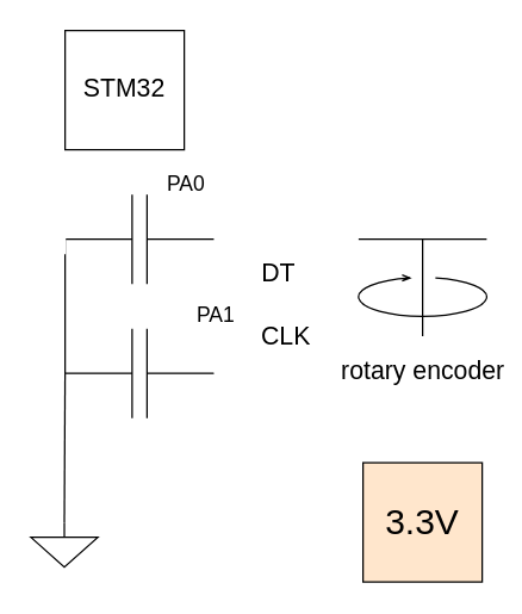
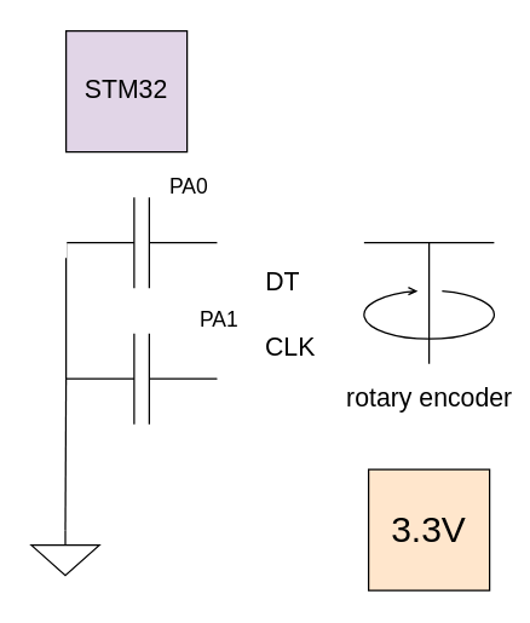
  <mxCell id="0" />
  <mxCell id="1" parent="0" />
  <mxCell id="2" style="edgeStyle=orthogonalEdgeStyle;rounded=0;html=1;exitX=1;exitY=0.5;exitDx=0;exitDy=0;exitPerimeter=0;entryX=1;entryY=0.75;entryDx=0;entryDy=0;fontSize=17;endArrow=none;endFill=0;strokeColor=#FFFFFF;shadow=0;jumpStyle=none;" edge="1" parent="1" source="4" target="18"><mxGeometry relative="1" as="geometry"><Array as="points"><mxPoint x="149" y="250" /><mxPoint x="149" y="40" /><mxPoint x="119" y="40" /><mxPoint x="119" y="80" /></Array></mxGeometry></mxCell>
  <mxCell id="3" value="PA1&lt;br style=&quot;font-size: 14px;&quot;&gt;" style="edgeLabel;html=1;align=center;verticalAlign=middle;resizable=0;points=[];fontSize=14;" vertex="1" connectable="0" parent="2"><mxGeometry x="0.388" y="-4" relative="1" as="geometry"><mxPoint x="-10" y="155" as="offset" /></mxGeometry></mxCell>
  <mxCell id="4" value="" style="pointerEvents=1;verticalLabelPosition=bottom;shadow=0;dashed=0;align=center;html=1;verticalAlign=top;shape=mxgraph.electrical.capacitors.capacitor_1;" vertex="1" parent="1"><mxGeometry x="43" y="220" width="100" height="60" as="geometry" /></mxCell>
  <mxCell id="5" style="edgeStyle=orthogonalEdgeStyle;rounded=0;html=1;exitX=1;exitY=0.5;exitDx=0;exitDy=0;exitPerimeter=0;entryX=1;entryY=0.5;entryDx=0;entryDy=0;fontSize=17;endArrow=none;endFill=0;strokeColor=#FFFFFF;" edge="1" parent="1" source="7" target="18"><mxGeometry relative="1" as="geometry"><Array as="points"><mxPoint x="129" y="160" /><mxPoint x="129" y="60" /></Array></mxGeometry></mxCell>
  <mxCell id="6" value="PA0" style="edgeLabel;html=1;align=center;verticalAlign=middle;resizable=0;points=[];fontSize=14;" vertex="1" connectable="0" parent="5"><mxGeometry x="-0.137" y="-1" relative="1" as="geometry"><mxPoint x="-7" as="offset" /></mxGeometry></mxCell>
  <mxCell id="7" value="" style="pointerEvents=1;verticalLabelPosition=bottom;shadow=0;dashed=0;align=center;html=1;verticalAlign=top;shape=mxgraph.electrical.capacitors.capacitor_1;" vertex="1" parent="1"><mxGeometry x="43" y="130" width="100" height="60" as="geometry" /></mxCell>
  <mxCell id="8" style="edgeStyle=orthogonalEdgeStyle;html=1;exitX=0.5;exitY=0;exitDx=0;exitDy=0;exitPerimeter=0;fontSize=17;strokeColor=#FFFFFF;rounded=0;endArrow=none;endFill=0;entryX=0.007;entryY=0.973;entryDx=0;entryDy=0;entryPerimeter=0;" edge="1" parent="1" source="9" target="11"><mxGeometry relative="1" as="geometry"><mxPoint x="213" y="270" as="targetPoint" /><Array as="points"><mxPoint x="42" y="300" /><mxPoint x="229" y="300" /></Array></mxGeometry></mxCell>
  <mxCell id="9" value="" style="pointerEvents=1;verticalLabelPosition=bottom;shadow=0;dashed=0;align=center;html=1;verticalAlign=top;shape=mxgraph.electrical.signal_sources.signal_ground;" vertex="1" parent="1"><mxGeometry x="20" y="350" width="45" height="30" as="geometry" /></mxCell>
  <mxCell id="10" value="&lt;font style=&quot;font-size: 24px&quot;&gt;3.3V&lt;/font&gt;" style="whiteSpace=wrap;html=1;aspect=fixed;fillColor=#ffe6cc;" vertex="1" parent="1"><mxGeometry x="243" y="310" width="80" height="80" as="geometry" /></mxCell>
- <mxCell id="11" value="&lt;font style=&quot;font-size: 17px&quot;&gt;rotary encoder&lt;/font&gt;" style="shape=mxgraph.pid.feeders.feeder_(rotary_table);html=1;pointerEvents=1;align=center;verticalLabelPosition=bottom;verticalAlign=top;dashed=0;fontSize=24;" vertex="1" parent="1"><mxGeometry x="238" y="160" width="90" height="65" as="geometry" /></mxCell>
+ <mxCell id="11" value="&lt;font style=&quot;font-size: 17px&quot;&gt;rotary encoder&lt;/font&gt;" style="shape=mxgraph.pid.feeders.feeder_(rotary_table);html=1;pointerEvents=1;align=center;verticalLabelPosition=bottom;verticalAlign=top;dashed=0;fontSize=24;" vertex="1" parent="1"><mxGeometry x="238" y="160" width="90" height="80" as="geometry" /></mxCell>
  <mxCell id="12" value="" style="endArrow=none;html=1;fontSize=17;exitX=0.5;exitY=0;exitDx=0;exitDy=0;exitPerimeter=0;entryX=0;entryY=0.5;entryDx=0;entryDy=0;entryPerimeter=0;" edge="1" parent="1" source="9" target="4"><mxGeometry width="50" height="50" relative="1" as="geometry"><mxPoint x="133" y="360" as="sourcePoint" /><mxPoint x="183" y="310" as="targetPoint" /></mxGeometry></mxCell>
  <mxCell id="13" value="" style="endArrow=none;html=1;fontSize=17;entryX=0;entryY=0.5;entryDx=0;entryDy=0;entryPerimeter=0;exitX=0;exitY=0.5;exitDx=0;exitDy=0;exitPerimeter=0;" edge="1" parent="1" source="4" target="7"><mxGeometry width="50" height="50" relative="1" as="geometry"><mxPoint x="-27" y="230" as="sourcePoint" /><mxPoint x="23" y="180" as="targetPoint" /></mxGeometry></mxCell>
  <mxCell id="14" value="" style="endArrow=none;html=1;fontSize=17;strokeColor=#FFFFFF;exitX=1;exitY=0.5;exitDx=0;exitDy=0;exitPerimeter=0;entryX=0.004;entryY=0.572;entryDx=0;entryDy=0;entryPerimeter=0;" edge="1" parent="1" source="7" target="11"><mxGeometry width="50" height="50" relative="1" as="geometry"><mxPoint x="143" y="230" as="sourcePoint" /><mxPoint x="193" y="180" as="targetPoint" /></mxGeometry></mxCell>
  <mxCell id="15" value="DT" style="edgeLabel;html=1;align=center;verticalAlign=middle;resizable=0;points=[];fontSize=17;" vertex="1" connectable="0" parent="14"><mxGeometry x="-0.377" y="2" relative="1" as="geometry"><mxPoint x="12" y="14" as="offset" /></mxGeometry></mxCell>
  <mxCell id="16" value="CLK" style="endArrow=none;html=1;fontSize=17;strokeColor=#FFFFFF;exitX=1;exitY=0.5;exitDx=0;exitDy=0;exitPerimeter=0;entryX=0.021;entryY=0.628;entryDx=0;entryDy=0;entryPerimeter=0;" edge="1" parent="1" source="4" target="11"><mxGeometry width="50" height="50" relative="1" as="geometry"><mxPoint x="163" y="260" as="sourcePoint" /><mxPoint x="213" y="210" as="targetPoint" /></mxGeometry></mxCell>
  <mxCell id="17" style="edgeStyle=orthogonalEdgeStyle;rounded=0;html=1;exitX=0;exitY=1;exitDx=0;exitDy=0;fontSize=17;endArrow=none;endFill=0;strokeColor=#FFFFFF;" edge="1" parent="1" source="18"><mxGeometry relative="1" as="geometry"><mxPoint x="43" y="170" as="targetPoint" /></mxGeometry></mxCell>
- <mxCell id="18" value="STM32" style="whiteSpace=wrap;html=1;aspect=fixed;fontSize=17;" vertex="1" parent="1"><mxGeometry x="43" y="20" width="80" height="80" as="geometry" /></mxCell>
+ <mxCell id="18" value="STM32" style="whiteSpace=wrap;html=1;aspect=fixed;fontSize=17;fillColor=#e1d5e7;" vertex="1" parent="1"><mxGeometry x="43" y="20" width="80" height="80" as="geometry" /></mxCell>
